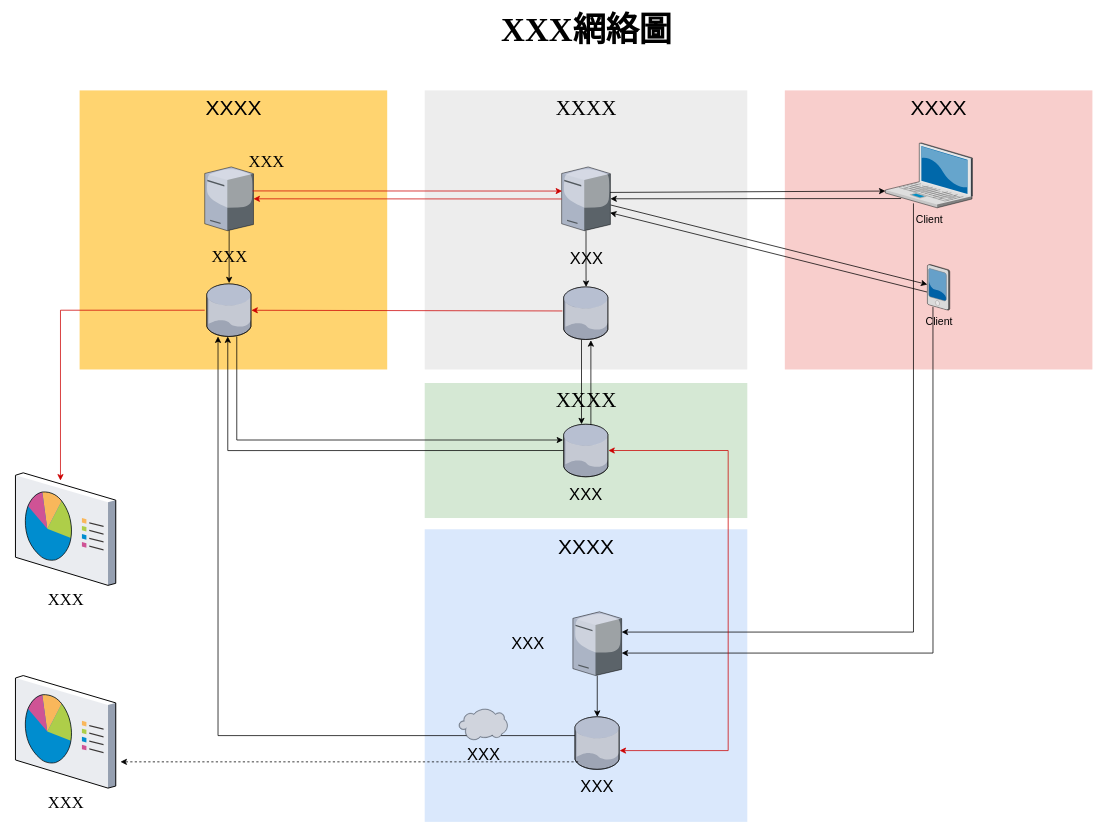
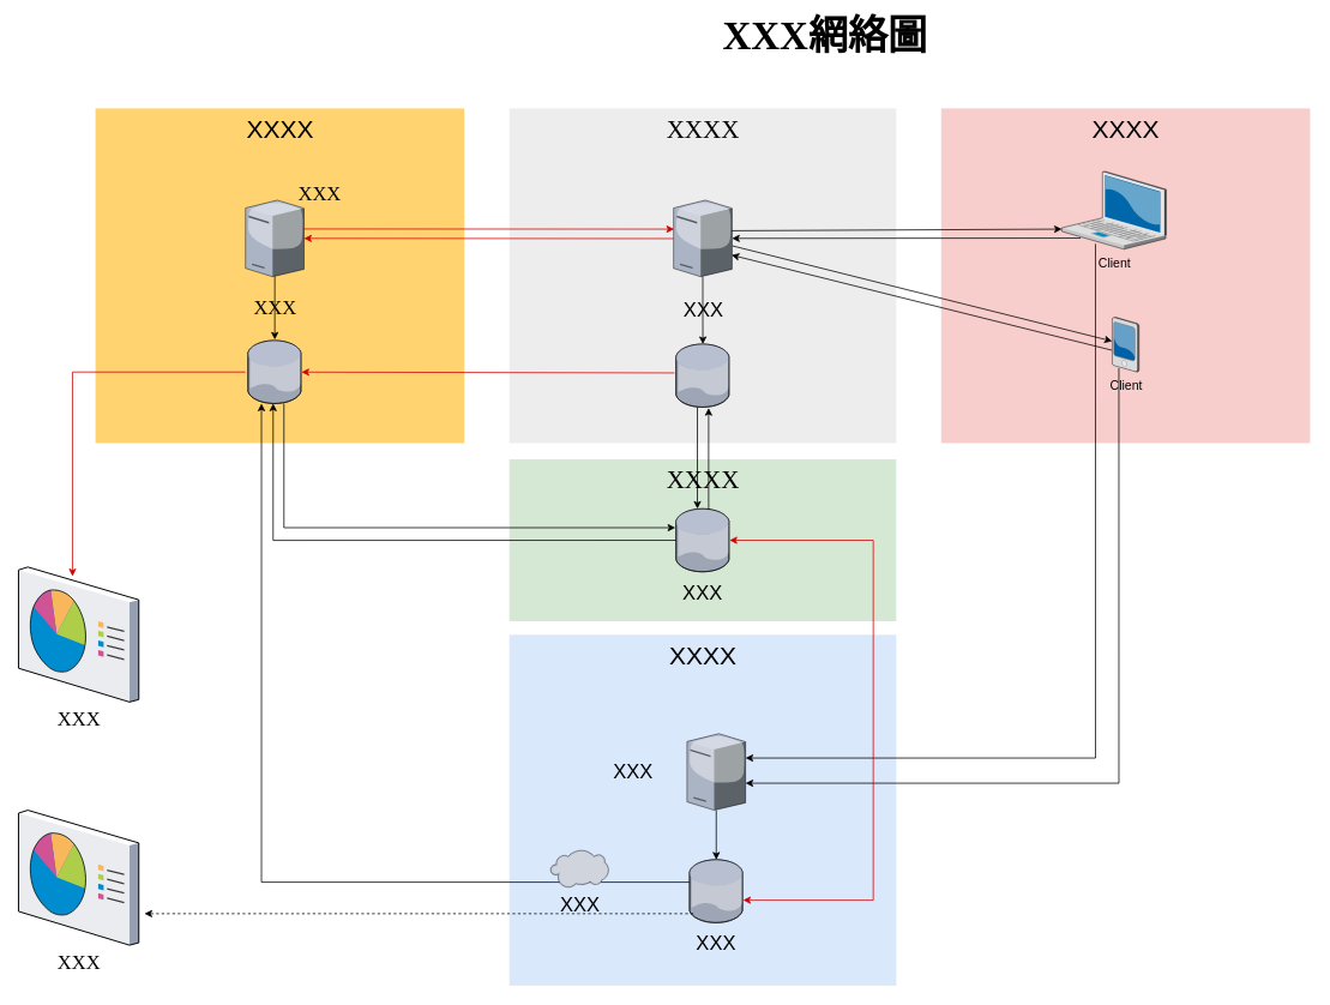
  <mxCell id="0" style=";html=1;" />
  <mxCell id="1" style=";html=1;" parent="0" />
  <mxCell id="2" value="&lt;font style=&quot;font-size: 28px&quot; face=&quot;微軟正黑體&quot;&gt;XXXX&lt;/font&gt;" style="whiteSpace=wrap;html=1;fillColor=#d5e8d4;fontSize=14;strokeColor=none;verticalAlign=top;" parent="1" vertex="1"><mxGeometry x="565.5" y="510" width="430" height="180" as="geometry" /></mxCell>
  <mxCell id="3" value="&lt;font style=&quot;font-size: 28px&quot;&gt;XXXX&lt;/font&gt;" style="whiteSpace=wrap;html=1;fillColor=#dae8fc;fontSize=14;strokeColor=none;verticalAlign=top;" parent="1" vertex="1"><mxGeometry x="565.5" y="705" width="430" height="390" as="geometry" /></mxCell>
  <mxCell id="4" value="&lt;font style=&quot;font-size: 28px&quot;&gt;XXXX&lt;/font&gt;" style="whiteSpace=wrap;html=1;fillColor=#F8CECC;fontSize=14;strokeColor=none;verticalAlign=top;" parent="1" vertex="1"><mxGeometry x="1045.5" y="120" width="410" height="372" as="geometry" /></mxCell>
  <mxCell id="5" value="&lt;font style=&quot;font-size: 28px&quot; face=&quot;微軟正黑體&quot;&gt;XXXX&lt;/font&gt;" style="whiteSpace=wrap;html=1;fillColor=#EDEDED;fontSize=14;strokeColor=none;verticalAlign=top;" parent="1" vertex="1"><mxGeometry x="565.5" y="120" width="430" height="372" as="geometry" /></mxCell>
  <mxCell id="6" value="&lt;font style=&quot;font-size: 28px&quot;&gt;XXXX&lt;/font&gt;" style="whiteSpace=wrap;html=1;fillColor=#FFD470;gradientColor=none;fontSize=14;strokeColor=none;verticalAlign=top;" parent="1" vertex="1"><mxGeometry x="105.5" y="120" width="410" height="372" as="geometry" /></mxCell>
  <mxCell id="7" style="edgeStyle=none;rounded=0;html=1;startSize=6;endSize=6;jettySize=auto;orthogonalLoop=1;fontSize=14;endArrow=classic;endFill=1;strokeWidth=1;exitX=0.181;exitY=0.857;exitDx=0;exitDy=0;exitPerimeter=0;" parent="1" source="8" target="17" edge="1"><mxGeometry relative="1" as="geometry" /></mxCell>
  <mxCell id="8" value="Client" style="verticalLabelPosition=bottom;aspect=fixed;html=1;verticalAlign=top;strokeColor=none;shape=mxgraph.citrix.laptop_2;fillColor=#66B2FF;gradientColor=#0066CC;fontSize=14;" parent="1" vertex="1"><mxGeometry x="1179.5" y="190" width="116" height="86.5" as="geometry" /></mxCell>
  <mxCell id="9" style="edgeStyle=none;rounded=0;html=1;startSize=6;endSize=6;jettySize=auto;orthogonalLoop=1;fontSize=14;endArrow=none;endFill=0;strokeWidth=1;startArrow=classic;startFill=1;" parent="1" source="10" target="17" edge="1"><mxGeometry relative="1" as="geometry" /></mxCell>
  <mxCell id="10" value="Client" style="verticalLabelPosition=bottom;aspect=fixed;html=1;verticalAlign=top;strokeColor=none;shape=mxgraph.citrix.pda;fillColor=#66B2FF;gradientColor=#0066CC;fontSize=14;" parent="1" vertex="1"><mxGeometry x="1235.5" y="352" width="30" height="61" as="geometry" /></mxCell>
- <mxCell id="11" value="XXX網絡圖" style="text;strokeColor=none;fillColor=none;html=1;fontSize=44;fontStyle=1;verticalAlign=middle;align=center;fontFamily=微軟正黑體;" parent="1" vertex="1"><mxGeometry x="350" y="20" width="861" height="40" as="geometry" /></mxCell>
+ <mxCell id="11" value="XXX網絡圖" style="text;strokeColor=none;fillColor=none;html=1;fontSize=44;fontStyle=1;verticalAlign=middle;align=center;fontFamily=微軟正黑體;" parent="1" vertex="1"><mxGeometry x="485" y="20" width="861" height="40" as="geometry" /></mxCell>
  <mxCell id="12" value="" style="edgeStyle=none;rounded=0;orthogonalLoop=1;jettySize=auto;html=1;labelBackgroundColor=none;startArrow=none;startFill=0;startSize=6;endArrow=classic;endFill=1;endSize=6;strokeWidth=1;fontFamily=微軟正黑體;fontSize=32;" parent="1" edge="1"><mxGeometry relative="1" as="geometry"><mxPoint x="774.5" y="452" as="sourcePoint" /><mxPoint x="774.5" y="565" as="targetPoint" /></mxGeometry></mxCell>
  <mxCell id="13" value="" style="verticalLabelPosition=bottom;aspect=fixed;html=1;verticalAlign=top;strokeColor=none;align=center;outlineConnect=0;shape=mxgraph.citrix.database;" parent="1" vertex="1"><mxGeometry x="750.75" y="382" width="59.5" height="70" as="geometry" /></mxCell>
  <mxCell id="14" value="" style="edgeStyle=none;rounded=0;orthogonalLoop=1;jettySize=auto;html=1;labelBackgroundColor=none;startArrow=none;startFill=0;endArrow=classic;endFill=1;" parent="1" source="15" target="19" edge="1"><mxGeometry relative="1" as="geometry" /></mxCell>
  <mxCell id="15" value="" style="verticalLabelPosition=bottom;aspect=fixed;html=1;verticalAlign=top;strokeColor=none;align=center;outlineConnect=0;shape=mxgraph.citrix.tower_server;" parent="1" vertex="1"><mxGeometry x="763" y="815" width="65" height="85" as="geometry" /></mxCell>
  <mxCell id="16" value="&lt;font style=&quot;font-size: 22px&quot;&gt;XXX&lt;/font&gt;" style="edgeStyle=orthogonalEdgeStyle;rounded=0;orthogonalLoop=1;jettySize=auto;html=1;labelBackgroundColor=none;" parent="1" source="17" target="13" edge="1"><mxGeometry relative="1" as="geometry" /></mxCell>
  <mxCell id="17" value="" style="verticalLabelPosition=bottom;aspect=fixed;html=1;verticalAlign=top;strokeColor=none;align=center;outlineConnect=0;shape=mxgraph.citrix.tower_server;" parent="1" vertex="1"><mxGeometry x="748" y="222" width="65" height="85" as="geometry" /></mxCell>
  <mxCell id="18" value="&lt;span style=&quot;font-size: 22px&quot;&gt;XXX&lt;br&gt;&lt;/span&gt;" style="text;html=1;strokeColor=none;fillColor=none;align=center;verticalAlign=middle;whiteSpace=wrap;rounded=0;" parent="1" vertex="1"><mxGeometry x="660.5" y="823.75" width="85" height="67.5" as="geometry" /></mxCell>
  <mxCell id="19" value="" style="verticalLabelPosition=bottom;aspect=fixed;html=1;verticalAlign=top;strokeColor=none;align=center;outlineConnect=0;shape=mxgraph.citrix.database;" parent="1" vertex="1"><mxGeometry x="765.75" y="955" width="59.5" height="70" as="geometry" /></mxCell>
  <mxCell id="20" value="&lt;span style=&quot;font-size: 22px&quot;&gt;XXX&lt;br&gt;&lt;/span&gt;" style="text;html=1;strokeColor=none;fillColor=none;align=center;verticalAlign=middle;whiteSpace=wrap;rounded=0;" parent="1" vertex="1"><mxGeometry x="753" y="1015" width="85" height="67.5" as="geometry" /></mxCell>
  <mxCell id="21" value="" style="edgeStyle=orthogonalEdgeStyle;rounded=0;orthogonalLoop=1;jettySize=auto;html=1;labelBackgroundColor=none;startArrow=classic;startFill=1;endArrow=none;endFill=0;entryX=0.323;entryY=0.931;entryDx=0;entryDy=0;entryPerimeter=0;" parent="1" source="15" target="8" edge="1"><mxGeometry relative="1" as="geometry"><mxPoint x="827" y="846.24" as="sourcePoint" /><mxPoint x="1213.5" y="440" as="targetPoint" /><Array as="points"><mxPoint x="1217" y="842" /></Array></mxGeometry></mxCell>
  <mxCell id="22" style="edgeStyle=none;rounded=0;html=1;startSize=6;endSize=6;jettySize=auto;orthogonalLoop=1;fontSize=14;endArrow=classic;endFill=1;strokeWidth=1;" parent="1" edge="1"><mxGeometry relative="1" as="geometry"><mxPoint x="1235" y="388.734" as="sourcePoint" /><mxPoint x="812.5" y="283" as="targetPoint" /></mxGeometry></mxCell>
  <mxCell id="23" style="edgeStyle=none;rounded=0;html=1;startSize=6;endSize=6;jettySize=auto;orthogonalLoop=1;fontSize=14;endArrow=none;endFill=0;strokeWidth=1;exitX=0.001;exitY=0.742;exitDx=0;exitDy=0;exitPerimeter=0;startArrow=classic;startFill=1;" parent="1" source="8" edge="1"><mxGeometry relative="1" as="geometry"><mxPoint x="1175.5" y="267" as="sourcePoint" /><mxPoint x="812.5" y="256" as="targetPoint" /></mxGeometry></mxCell>
  <mxCell id="24" value="" style="verticalLabelPosition=bottom;aspect=fixed;html=1;verticalAlign=top;strokeColor=none;align=center;outlineConnect=0;shape=mxgraph.citrix.database;" parent="1" vertex="1"><mxGeometry x="275" y="378" width="59.5" height="70" as="geometry" /></mxCell>
  <mxCell id="25" value="XXX" style="edgeStyle=orthogonalEdgeStyle;rounded=0;orthogonalLoop=1;jettySize=auto;html=1;labelBackgroundColor=none;startArrow=none;startFill=0;startSize=6;endArrow=classic;endFill=1;endSize=6;strokeColor=#000000;strokeWidth=1;fontFamily=微軟正黑體;fontSize=22;" parent="1" edge="1"><mxGeometry relative="1" as="geometry"><mxPoint x="304.833" y="306" as="sourcePoint" /><mxPoint x="304.833" y="377" as="targetPoint" /><Array as="points"><mxPoint x="305" y="340" /><mxPoint x="305" y="340" /></Array></mxGeometry></mxCell>
  <mxCell id="26" value="" style="verticalLabelPosition=bottom;aspect=fixed;html=1;verticalAlign=top;strokeColor=none;align=center;outlineConnect=0;shape=mxgraph.citrix.tower_server;" parent="1" vertex="1"><mxGeometry x="272.25" y="222" width="65" height="85" as="geometry" /></mxCell>
  <mxCell id="27" value="" style="edgeStyle=orthogonalEdgeStyle;rounded=0;orthogonalLoop=1;jettySize=auto;html=1;labelBackgroundColor=none;startArrow=none;startFill=0;endArrow=classic;endFill=1;" parent="1" source="19" target="24" edge="1"><mxGeometry relative="1" as="geometry"><mxPoint x="105.5" y="891.25" as="sourcePoint" /><mxPoint x="305.471" y="615" as="targetPoint" /><Array as="points"><mxPoint x="290" y="980" /></Array></mxGeometry></mxCell>
  <mxCell id="28" value="&lt;font style=&quot;font-size: 22px&quot;&gt;XXX&lt;/font&gt;" style="verticalLabelPosition=bottom;aspect=fixed;html=1;verticalAlign=top;strokeColor=none;align=center;outlineConnect=0;shape=mxgraph.citrix.cloud;" parent="1" vertex="1"><mxGeometry x="611" y="944" width="65" height="42.42" as="geometry" /></mxCell>
  <mxCell id="29" style="edgeStyle=none;rounded=0;html=1;startSize=6;endSize=6;jettySize=auto;orthogonalLoop=1;fontSize=14;endArrow=classic;endFill=1;strokeWidth=1;exitX=0.181;exitY=0.857;exitDx=0;exitDy=0;exitPerimeter=0;strokeColor=#CC0000;" parent="1" target="26" edge="1"><mxGeometry relative="1" as="geometry"><mxPoint x="747.996" y="264.731" as="sourcePoint" /><mxPoint x="360.5" y="254" as="targetPoint" /></mxGeometry></mxCell>
  <mxCell id="30" style="edgeStyle=none;rounded=0;html=1;startSize=6;endSize=6;jettySize=auto;orthogonalLoop=1;fontSize=14;endArrow=none;endFill=0;strokeWidth=1;exitX=0.001;exitY=0.742;exitDx=0;exitDy=0;exitPerimeter=0;startArrow=classic;startFill=1;strokeColor=#CC0000;" parent="1" edge="1"><mxGeometry relative="1" as="geometry"><mxPoint x="748.616" y="254.183" as="sourcePoint" /><mxPoint x="336" y="254" as="targetPoint" /></mxGeometry></mxCell>
  <mxCell id="31" value="" style="edgeStyle=orthogonalEdgeStyle;rounded=0;orthogonalLoop=1;jettySize=auto;html=1;labelBackgroundColor=none;startArrow=classic;startFill=1;endArrow=none;endFill=0;entryX=0.323;entryY=0.931;entryDx=0;entryDy=0;entryPerimeter=0;" parent="1" source="15" edge="1"><mxGeometry relative="1" as="geometry"><mxPoint x="854" y="880" as="sourcePoint" /><mxPoint x="1242.968" y="408.472" as="targetPoint" /><Array as="points"><mxPoint x="1243" y="870" /></Array></mxGeometry></mxCell>
  <mxCell id="32" value="" style="verticalLabelPosition=bottom;aspect=fixed;html=1;verticalAlign=top;strokeColor=none;align=center;outlineConnect=0;shape=mxgraph.citrix.database;direction=south;rotation=-90;" parent="1" vertex="1"><mxGeometry x="745.5" y="570.25" width="70" height="59.5" as="geometry" /></mxCell>
  <mxCell id="33" value="&lt;span style=&quot;font-size: 22px&quot;&gt;XXX&lt;br&gt;&lt;/span&gt;" style="text;html=1;strokeColor=none;fillColor=none;align=center;verticalAlign=middle;whiteSpace=wrap;rounded=0;" parent="1" vertex="1"><mxGeometry x="738" y="626" width="85" height="67.5" as="geometry" /></mxCell>
  <mxCell id="34" value="" style="edgeStyle=orthogonalEdgeStyle;rounded=0;orthogonalLoop=1;jettySize=auto;html=1;labelBackgroundColor=none;startArrow=none;startFill=0;endArrow=classic;endFill=1;" parent="1" source="32" target="24" edge="1"><mxGeometry relative="1" as="geometry"><mxPoint x="775.75" y="995" as="sourcePoint" /><mxPoint x="330" y="520" as="targetPoint" /><Array as="points"><mxPoint x="303" y="600" /></Array></mxGeometry></mxCell>
  <mxCell id="35" style="edgeStyle=none;rounded=0;html=1;startSize=6;endSize=6;jettySize=auto;orthogonalLoop=1;fontSize=14;endArrow=classic;endFill=1;strokeWidth=1;strokeColor=#CC0000;" parent="1" target="24" edge="1"><mxGeometry relative="1" as="geometry"><mxPoint x="749" y="414" as="sourcePoint" /><mxPoint x="338.75" y="412.261" as="targetPoint" /></mxGeometry></mxCell>
  <mxCell id="36" value="" style="edgeStyle=orthogonalEdgeStyle;rounded=0;orthogonalLoop=1;jettySize=auto;html=1;labelBackgroundColor=none;startArrow=classic;startFill=1;endArrow=classic;endFill=1;strokeColor=#CC0000;" parent="1" source="19" target="32" edge="1"><mxGeometry relative="1" as="geometry"><mxPoint x="1080" y="1010" as="sourcePoint" /><mxPoint x="970" y="650" as="targetPoint" /><Array as="points"><mxPoint x="970" y="1000" /><mxPoint x="970" y="600" /></Array></mxGeometry></mxCell>
  <mxCell id="37" value="" style="edgeStyle=none;rounded=0;orthogonalLoop=1;jettySize=auto;html=1;labelBackgroundColor=none;startArrow=classic;startFill=1;startSize=6;endArrow=none;endFill=0;endSize=6;strokeWidth=1;fontFamily=微軟正黑體;fontSize=32;" parent="1" edge="1"><mxGeometry relative="1" as="geometry"><mxPoint x="787" y="453" as="sourcePoint" /><mxPoint x="787" y="566" as="targetPoint" /></mxGeometry></mxCell>
  <mxCell id="38" value="" style="edgeStyle=orthogonalEdgeStyle;rounded=0;orthogonalLoop=1;jettySize=auto;html=1;labelBackgroundColor=none;startArrow=classic;startFill=1;endArrow=none;endFill=0;" parent="1" target="24" edge="1"><mxGeometry relative="1" as="geometry"><mxPoint x="750" y="586" as="sourcePoint" /><mxPoint x="315" y="450" as="targetPoint" /><Array as="points"><mxPoint x="750" y="586" /><mxPoint x="315" y="586" /></Array></mxGeometry></mxCell>
  <mxCell id="39" value="XXX" style="verticalLabelPosition=bottom;aspect=fixed;html=1;verticalAlign=top;strokeColor=none;align=center;outlineConnect=0;shape=mxgraph.citrix.reporting;fillColor=#F8CECC;fontFamily=微軟正黑體;fontSize=22;" parent="1" vertex="1"><mxGeometry x="20" y="900" width="133.69" height="150" as="geometry" /></mxCell>
  <mxCell id="40" value="XXX" style="verticalLabelPosition=bottom;aspect=fixed;html=1;verticalAlign=top;strokeColor=none;align=center;outlineConnect=0;shape=mxgraph.citrix.reporting;fillColor=#F8CECC;fontFamily=微軟正黑體;fontSize=22;" parent="1" vertex="1"><mxGeometry x="20" y="629.75" width="133.69" height="150" as="geometry" /></mxCell>
  <mxCell id="41" value="" style="edgeStyle=orthogonalEdgeStyle;rounded=0;orthogonalLoop=1;jettySize=auto;html=1;labelBackgroundColor=none;startArrow=none;startFill=0;endArrow=classic;endFill=1;strokeColor=#CC0000;" parent="1" edge="1"><mxGeometry relative="1" as="geometry"><mxPoint x="272.25" y="413" as="sourcePoint" /><mxPoint x="80" y="640" as="targetPoint" /><Array as="points"><mxPoint x="80" y="413" /></Array></mxGeometry></mxCell>
  <mxCell id="42" style="edgeStyle=none;rounded=0;html=1;startSize=6;endSize=6;jettySize=auto;orthogonalLoop=1;fontSize=14;endArrow=classic;endFill=1;strokeWidth=1;strokeColor=#000000;dashed=1;" parent="1" edge="1"><mxGeometry relative="1" as="geometry"><mxPoint x="770" y="1015" as="sourcePoint" /><mxPoint x="160" y="1015" as="targetPoint" /></mxGeometry></mxCell>
  <mxCell id="43" value="XXX" style="text;html=1;strokeColor=none;fillColor=none;align=center;verticalAlign=middle;whiteSpace=wrap;rounded=0;fontFamily=微軟正黑體;fontSize=22;" parent="1" vertex="1"><mxGeometry x="327" y="195" width="56.31" height="40.5" as="geometry" /></mxCell>
